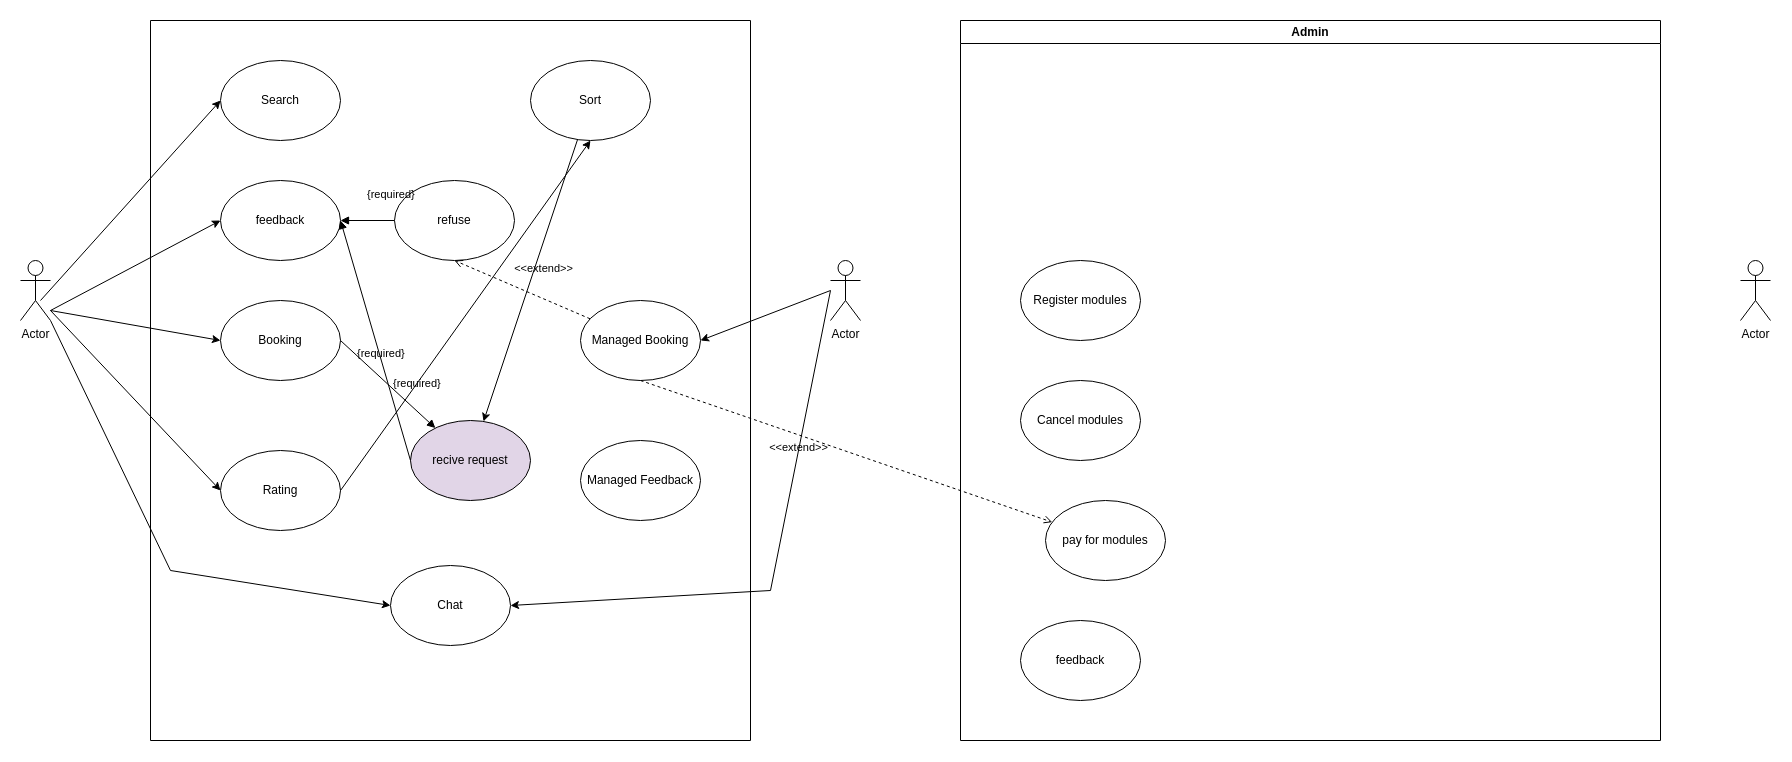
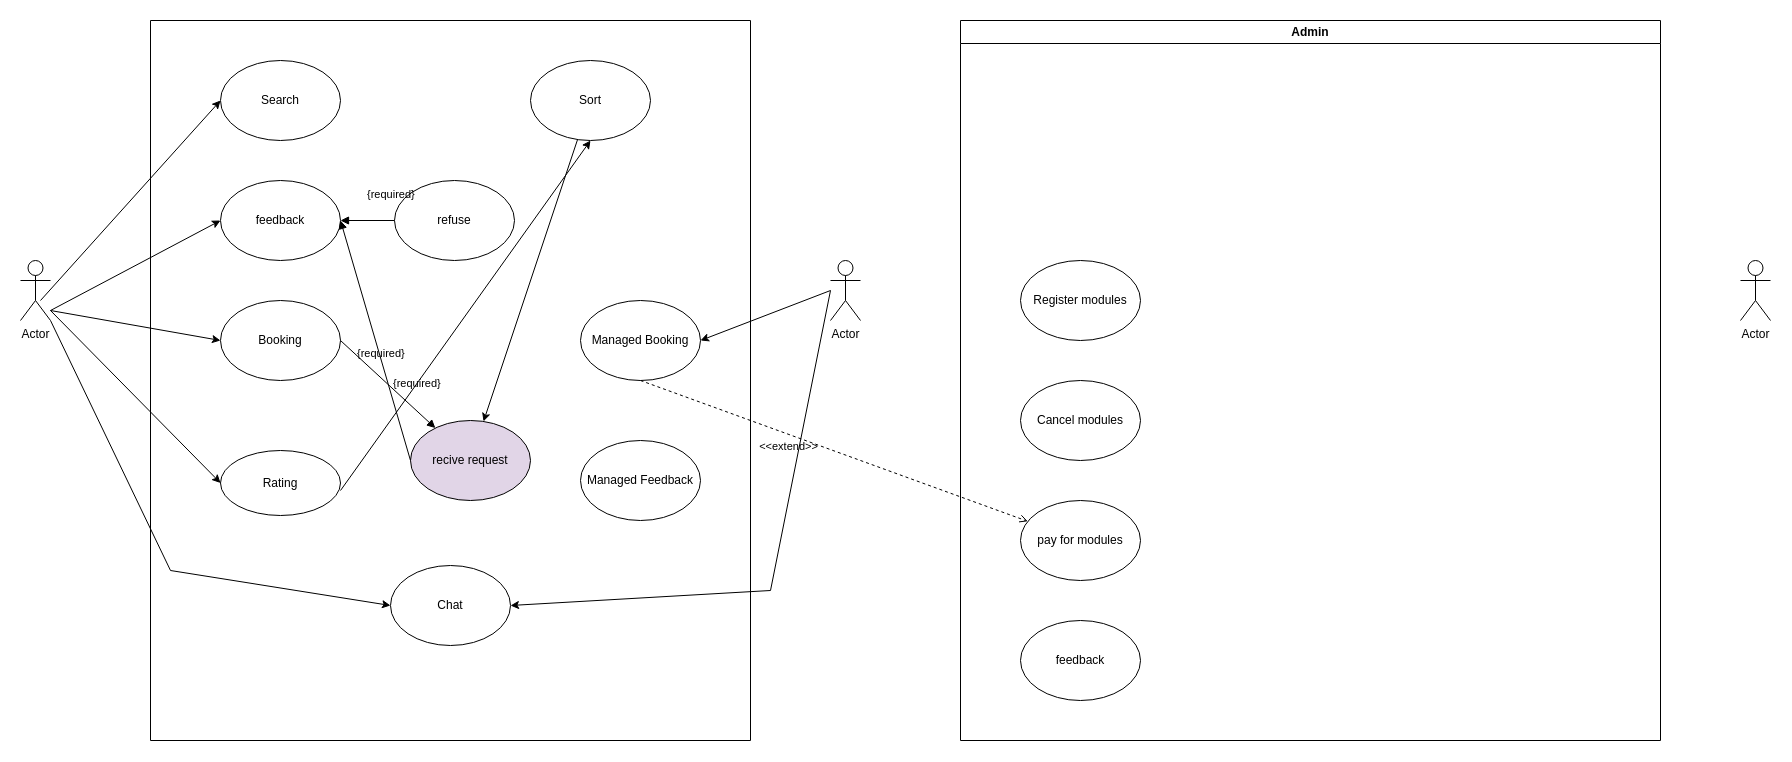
  <mxCell id="0" />
  <mxCell id="1" parent="0" />
  <mxCell id="2" value="Actor" style="shape=umlActor;verticalLabelPosition=bottom;verticalAlign=top;html=1;outlineConnect=0;" vertex="1" parent="1"><mxGeometry x="20" y="260" width="30" height="60" as="geometry" /></mxCell>
  <mxCell id="3" value="" style="swimlane;startSize=0;" vertex="1" parent="1"><mxGeometry x="150" y="20" width="600" height="720" as="geometry"><mxRectangle x="170" y="40" width="50" height="40" as="alternateBounds" /></mxGeometry></mxCell>
  <mxCell id="4" value="Search" style="ellipse;whiteSpace=wrap;html=1;" vertex="1" parent="3"><mxGeometry x="70" y="40" width="120" height="80" as="geometry" /></mxCell>
  <mxCell id="5" value="Booking" style="ellipse;whiteSpace=wrap;html=1;" vertex="1" parent="3"><mxGeometry x="70" y="280" width="120" height="80" as="geometry" /></mxCell>
- <mxCell id="6" value="Rating" style="ellipse;whiteSpace=wrap;html=1;" vertex="1" parent="3"><mxGeometry x="70" y="430" width="120" height="80" as="geometry" /></mxCell>
+ <mxCell id="6" value="Rating" style="ellipse;whiteSpace=wrap;html=1;" vertex="1" parent="3"><mxGeometry x="70" y="430" width="120" height="65" as="geometry" /></mxCell>
  <mxCell id="7" value="Chat" style="ellipse;whiteSpace=wrap;html=1;" vertex="1" parent="3"><mxGeometry x="240" y="545" width="120" height="80" as="geometry" /></mxCell>
  <mxCell id="8" value="{required}" style="html=1;verticalAlign=bottom;labelBackgroundColor=none;endArrow=block;endFill=1;endSize=6;align=left;rounded=0;exitX=1;exitY=0.5;exitDx=0;exitDy=0;" edge="1" parent="3" source="5" target="13"><mxGeometry x="0.133" y="-4" relative="1" as="geometry"><mxPoint x="200" y="279.5" as="sourcePoint" /><mxPoint x="320" y="280" as="targetPoint" /><mxPoint as="offset" /></mxGeometry></mxCell>
  <mxCell id="9" value="Managed Booking" style="ellipse;whiteSpace=wrap;html=1;" vertex="1" parent="3"><mxGeometry x="430" y="280" width="120" height="80" as="geometry" /></mxCell>
  <mxCell id="10" value="refuse" style="ellipse;whiteSpace=wrap;html=1;" vertex="1" parent="3"><mxGeometry x="244" y="160" width="120" height="80" as="geometry" /></mxCell>
  <mxCell id="11" value="feedback" style="ellipse;whiteSpace=wrap;html=1;" vertex="1" parent="3"><mxGeometry x="70" y="160" width="120" height="80" as="geometry" /></mxCell>
  <mxCell id="12" value="{required}" style="html=1;verticalAlign=bottom;labelBackgroundColor=none;endArrow=block;endFill=1;endSize=6;align=left;rounded=0;exitX=0;exitY=0.5;exitDx=0;exitDy=0;entryX=1;entryY=0.5;entryDx=0;entryDy=0;" edge="1" parent="3" source="10" target="11"><mxGeometry x="0.092" y="-17" relative="1" as="geometry"><mxPoint x="160" y="360" as="sourcePoint" /><mxPoint x="320" y="360" as="targetPoint" /><mxPoint as="offset" /></mxGeometry></mxCell>
  <mxCell id="13" value="recive request" style="ellipse;whiteSpace=wrap;html=1;fillColor=#e1d5e7;" vertex="1" parent="3"><mxGeometry x="260" y="400" width="120" height="80" as="geometry" /></mxCell>
  <mxCell id="14" value="{required}" style="html=1;verticalAlign=bottom;labelBackgroundColor=none;endArrow=block;endFill=1;endSize=6;align=left;rounded=0;exitX=0;exitY=0.5;exitDx=0;exitDy=0;entryX=1;entryY=0.5;entryDx=0;entryDy=0;" edge="1" parent="3" source="13" target="11"><mxGeometry x="-0.128" y="25" relative="1" as="geometry"><mxPoint x="330" y="160" as="sourcePoint" /><mxPoint x="220" y="240" as="targetPoint" /><mxPoint as="offset" /></mxGeometry></mxCell>
- <mxCell id="15" value="&amp;lt;&amp;lt;extend&amp;gt;&amp;gt;" style="html=1;verticalAlign=bottom;labelBackgroundColor=none;endArrow=open;endFill=0;dashed=1;rounded=0;entryX=0.5;entryY=1;entryDx=0;entryDy=0;" edge="1" parent="3" source="9" target="10"><mxGeometry x="-0.2" y="-20" width="160" relative="1" as="geometry"><mxPoint x="160" y="360" as="sourcePoint" /><mxPoint x="320" y="360" as="targetPoint" /><mxPoint as="offset" /></mxGeometry></mxCell>
  <mxCell id="16" value="&amp;lt;&amp;lt;extend&amp;gt;&amp;gt;" style="html=1;verticalAlign=bottom;labelBackgroundColor=none;endArrow=open;endFill=0;dashed=1;rounded=0;exitX=0.5;exitY=1;exitDx=0;exitDy=0;" edge="1" parent="3" source="9" target="31"><mxGeometry x="-0.2" y="-20" width="160" relative="1" as="geometry"><mxPoint x="390" y="250" as="sourcePoint" /><mxPoint x="390" y="200" as="targetPoint" /><mxPoint as="offset" /></mxGeometry></mxCell>
  <mxCell id="17" value="Managed Feedback" style="ellipse;whiteSpace=wrap;html=1;" vertex="1" parent="3"><mxGeometry x="430" y="420" width="120" height="80" as="geometry" /></mxCell>
  <mxCell id="18" value="Sort" style="ellipse;whiteSpace=wrap;html=1;" vertex="1" parent="3"><mxGeometry x="380" y="40" width="120" height="80" as="geometry" /></mxCell>
  <mxCell id="19" value="" style="endArrow=classic;html=1;rounded=0;entryX=0.5;entryY=1;entryDx=0;entryDy=0;" edge="1" parent="3" target="18"><mxGeometry width="50" height="50" relative="1" as="geometry"><mxPoint x="190" y="470" as="sourcePoint" /><mxPoint x="360" y="500" as="targetPoint" /></mxGeometry></mxCell>
  <mxCell id="20" value="" style="endArrow=classic;html=1;rounded=0;" edge="1" parent="3" source="18" target="13"><mxGeometry width="50" height="50" relative="1" as="geometry"><mxPoint x="260" y="80" as="sourcePoint" /><mxPoint x="430" y="110" as="targetPoint" /></mxGeometry></mxCell>
  <mxCell id="21" value="Actor" style="shape=umlActor;verticalLabelPosition=bottom;verticalAlign=top;html=1;outlineConnect=0;" vertex="1" parent="1"><mxGeometry x="830" y="260" width="30" height="60" as="geometry" /></mxCell>
  <mxCell id="22" value="" style="endArrow=classic;html=1;rounded=0;entryX=0;entryY=0.5;entryDx=0;entryDy=0;" edge="1" parent="1" target="4"><mxGeometry width="50" height="50" relative="1" as="geometry"><mxPoint x="40" y="300" as="sourcePoint" /><mxPoint x="90" y="250" as="targetPoint" /></mxGeometry></mxCell>
  <mxCell id="23" value="" style="endArrow=classic;html=1;rounded=0;entryX=0;entryY=0.5;entryDx=0;entryDy=0;" edge="1" parent="1" target="5"><mxGeometry width="50" height="50" relative="1" as="geometry"><mxPoint x="50" y="310" as="sourcePoint" /><mxPoint x="230" y="140" as="targetPoint" /></mxGeometry></mxCell>
  <mxCell id="24" value="" style="endArrow=classic;html=1;rounded=0;entryX=0;entryY=0.5;entryDx=0;entryDy=0;" edge="1" parent="1" target="6"><mxGeometry width="50" height="50" relative="1" as="geometry"><mxPoint x="50" y="310" as="sourcePoint" /><mxPoint x="240" y="150" as="targetPoint" /></mxGeometry></mxCell>
  <mxCell id="25" value="" style="endArrow=classic;html=1;rounded=0;entryX=0;entryY=0.5;entryDx=0;entryDy=0;" edge="1" parent="1" target="7"><mxGeometry width="50" height="50" relative="1" as="geometry"><mxPoint x="50" y="320" as="sourcePoint" /><mxPoint x="230" y="150" as="targetPoint" /><Array as="points"><mxPoint x="170" y="570" /></Array></mxGeometry></mxCell>
  <mxCell id="26" value="" style="endArrow=classic;html=1;rounded=0;entryX=1;entryY=0.5;entryDx=0;entryDy=0;" edge="1" parent="1" target="9"><mxGeometry width="50" height="50" relative="1" as="geometry"><mxPoint x="830" y="290" as="sourcePoint" /><mxPoint x="420" y="350" as="targetPoint" /></mxGeometry></mxCell>
  <mxCell id="27" value="" style="endArrow=classic;html=1;rounded=0;entryX=1;entryY=0.5;entryDx=0;entryDy=0;" edge="1" parent="1" target="7"><mxGeometry width="50" height="50" relative="1" as="geometry"><mxPoint x="830" y="290" as="sourcePoint" /><mxPoint x="600" y="310" as="targetPoint" /><Array as="points"><mxPoint x="770" y="590" /></Array></mxGeometry></mxCell>
  <mxCell id="28" value="Admin" style="swimlane;whiteSpace=wrap;html=1;" vertex="1" parent="1"><mxGeometry x="960" y="20" width="700" height="720" as="geometry" /></mxCell>
  <mxCell id="29" value="Register modules" style="ellipse;whiteSpace=wrap;html=1;" vertex="1" parent="28"><mxGeometry x="60" y="240" width="120" height="80" as="geometry" /></mxCell>
  <mxCell id="30" value="Cancel modules" style="ellipse;whiteSpace=wrap;html=1;" vertex="1" parent="28"><mxGeometry x="60" y="360" width="120" height="80" as="geometry" /></mxCell>
- <mxCell id="31" value="pay for modules" style="ellipse;whiteSpace=wrap;html=1;" vertex="1" parent="28"><mxGeometry x="85" y="480" width="120" height="80" as="geometry" /></mxCell>
+ <mxCell id="31" value="pay for modules" style="ellipse;whiteSpace=wrap;html=1;" vertex="1" parent="28"><mxGeometry x="60" y="480" width="120" height="80" as="geometry" /></mxCell>
  <mxCell id="32" value="feedback" style="ellipse;whiteSpace=wrap;html=1;" vertex="1" parent="28"><mxGeometry x="60" y="600" width="120" height="80" as="geometry" /></mxCell>
  <mxCell id="33" value="Actor" style="shape=umlActor;verticalLabelPosition=bottom;verticalAlign=top;html=1;outlineConnect=0;" vertex="1" parent="1"><mxGeometry x="1740" y="260" width="30" height="60" as="geometry" /></mxCell>
  <mxCell id="34" value="" style="endArrow=classic;html=1;rounded=0;entryX=0;entryY=0.5;entryDx=0;entryDy=0;" edge="1" parent="1" target="11"><mxGeometry width="50" height="50" relative="1" as="geometry"><mxPoint x="50" y="310" as="sourcePoint" /><mxPoint x="100" y="260" as="targetPoint" /></mxGeometry></mxCell>
